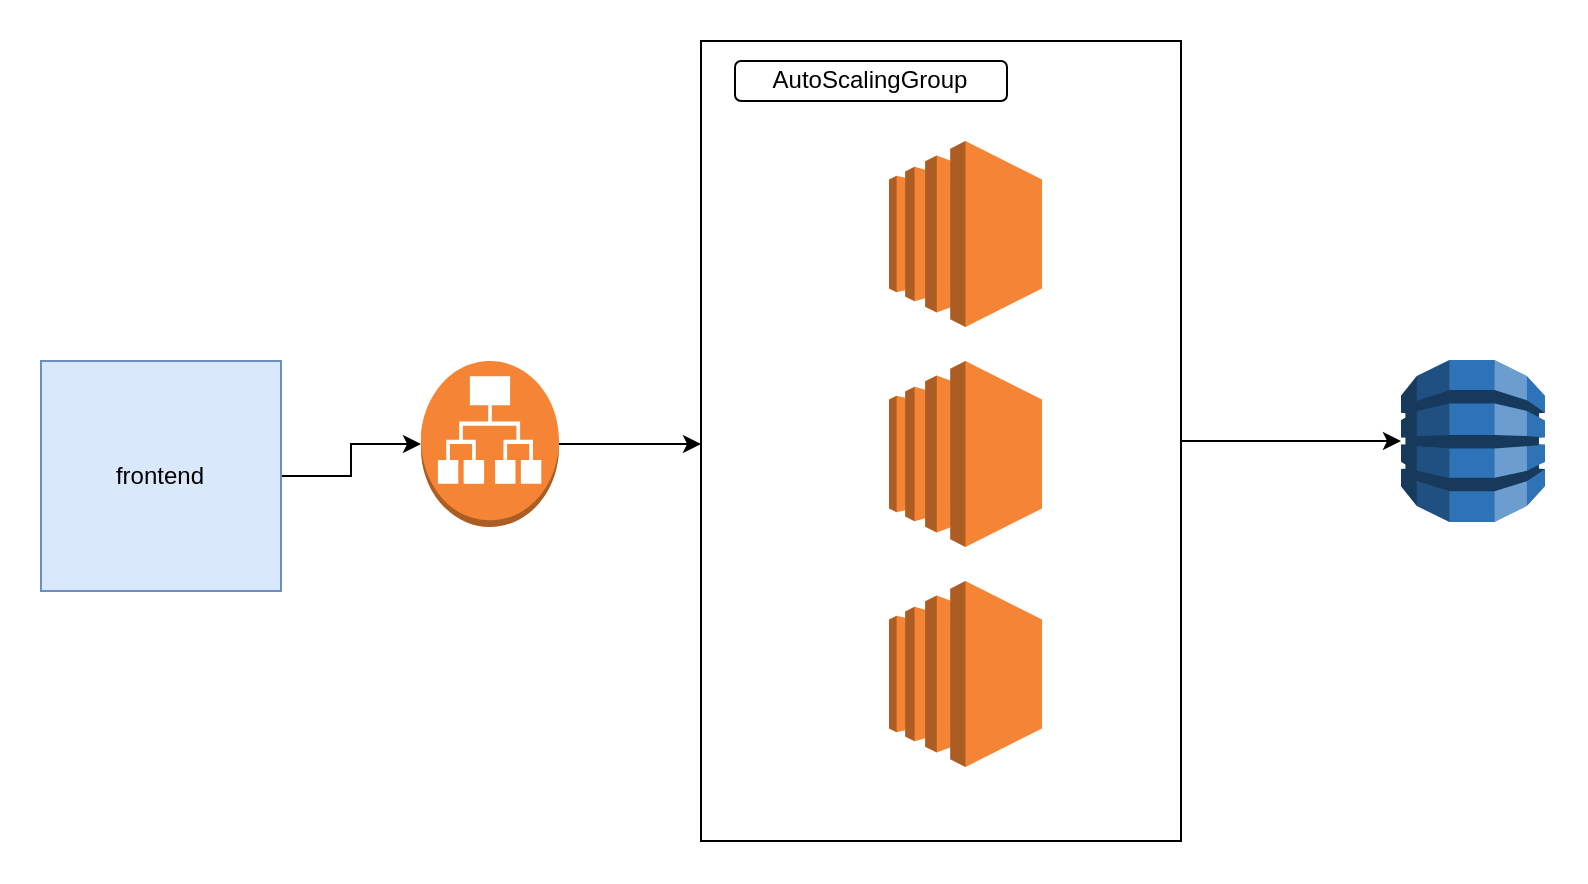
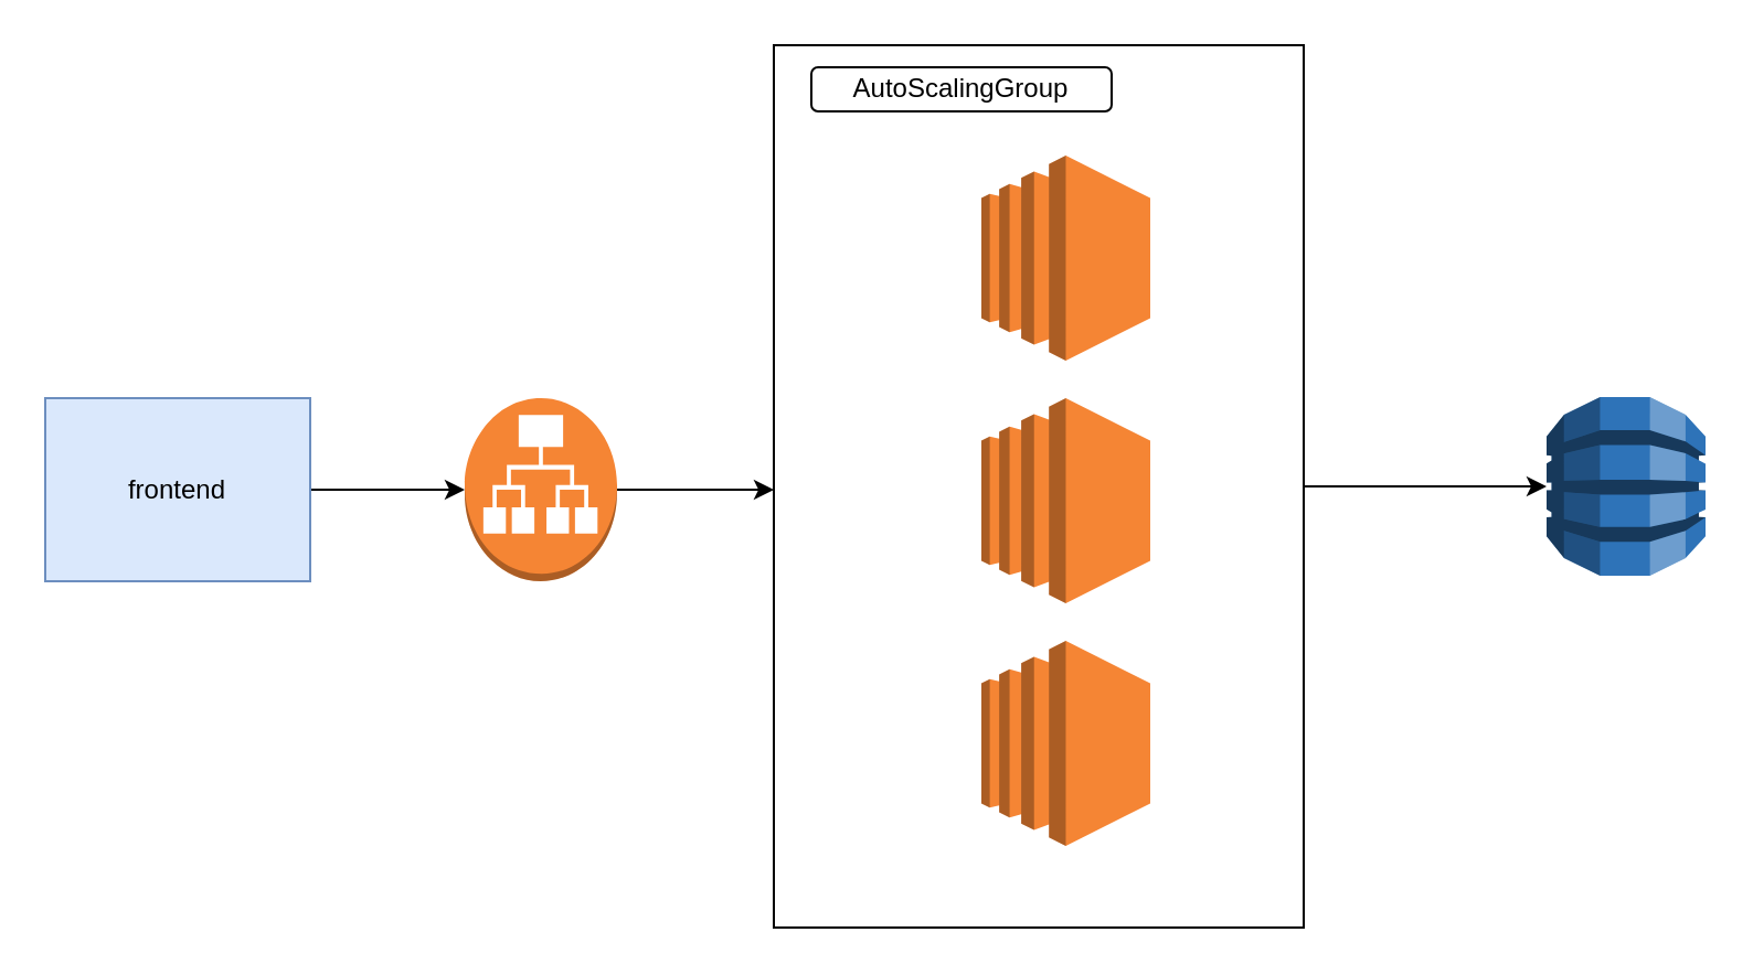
  <mxCell id="0" />
  <mxCell id="1" parent="0" />
  <mxCell id="2" style="edgeStyle=orthogonalEdgeStyle;rounded=0;orthogonalLoop=1;jettySize=auto;html=1;exitX=1;exitY=0.5;exitDx=0;exitDy=0;entryX=0;entryY=0.5;entryDx=0;entryDy=0;entryPerimeter=0;" parent="1" source="3" target="12" edge="1"><mxGeometry relative="1" as="geometry" /></mxCell>
  <mxCell id="3" value="" style="rounded=0;whiteSpace=wrap;html=1;" parent="1" vertex="1"><mxGeometry x="350" y="20" width="240" height="400" as="geometry" /></mxCell>
  <mxCell id="4" style="edgeStyle=orthogonalEdgeStyle;rounded=0;orthogonalLoop=1;jettySize=auto;html=1;exitX=1;exitY=0.5;exitDx=0;exitDy=0;" parent="1" source="5" target="11" edge="1"><mxGeometry relative="1" as="geometry" /></mxCell>
- <mxCell id="5" value="frontend" style="rounded=0;whiteSpace=wrap;html=1;fillColor=#dae8fc;strokeColor=#6c8ebf;" parent="1" vertex="1"><mxGeometry x="20" y="180" width="120" height="115" as="geometry" /></mxCell>
+ <mxCell id="5" value="frontend" style="rounded=0;whiteSpace=wrap;html=1;fillColor=#dae8fc;strokeColor=#6c8ebf;" parent="1" vertex="1"><mxGeometry x="20" y="180" width="120" height="83" as="geometry" /></mxCell>
  <mxCell id="6" value="" style="outlineConnect=0;dashed=0;verticalLabelPosition=bottom;verticalAlign=top;align=center;html=1;shape=mxgraph.aws3.ec2;fillColor=#F58534;gradientColor=none;" parent="1" vertex="1"><mxGeometry x="444" y="70" width="76.5" height="93" as="geometry" /></mxCell>
  <mxCell id="7" value="" style="outlineConnect=0;dashed=0;verticalLabelPosition=bottom;verticalAlign=top;align=center;html=1;shape=mxgraph.aws3.ec2;fillColor=#F58534;gradientColor=none;" parent="1" vertex="1"><mxGeometry x="444" y="290" width="76.5" height="93" as="geometry" /></mxCell>
  <mxCell id="8" value="" style="outlineConnect=0;dashed=0;verticalLabelPosition=bottom;verticalAlign=top;align=center;html=1;shape=mxgraph.aws3.ec2;fillColor=#F58534;gradientColor=none;" parent="1" vertex="1"><mxGeometry x="444" y="180" width="76.5" height="93" as="geometry" /></mxCell>
  <mxCell id="9" value="AutoScalingGroup" style="rounded=1;whiteSpace=wrap;html=1;" parent="1" vertex="1"><mxGeometry x="367" y="30" width="136" height="20" as="geometry" /></mxCell>
  <mxCell id="10" style="edgeStyle=orthogonalEdgeStyle;rounded=0;orthogonalLoop=1;jettySize=auto;html=1;exitX=1;exitY=0.5;exitDx=0;exitDy=0;exitPerimeter=0;" parent="1" source="11" edge="1"><mxGeometry relative="1" as="geometry"><mxPoint x="350" y="221.5" as="targetPoint" /></mxGeometry></mxCell>
  <mxCell id="11" value="" style="outlineConnect=0;dashed=0;verticalLabelPosition=bottom;verticalAlign=top;align=center;html=1;shape=mxgraph.aws3.application_load_balancer;fillColor=#F58534;gradientColor=none;" parent="1" vertex="1"><mxGeometry x="210" y="180" width="69" height="83" as="geometry" /></mxCell>
  <mxCell id="12" value="" style="outlineConnect=0;dashed=0;verticalLabelPosition=bottom;verticalAlign=top;align=center;html=1;shape=mxgraph.aws3.dynamo_db;fillColor=#2E73B8;gradientColor=none;" parent="1" vertex="1"><mxGeometry x="700" y="179.5" width="72" height="81" as="geometry" /></mxCell>
